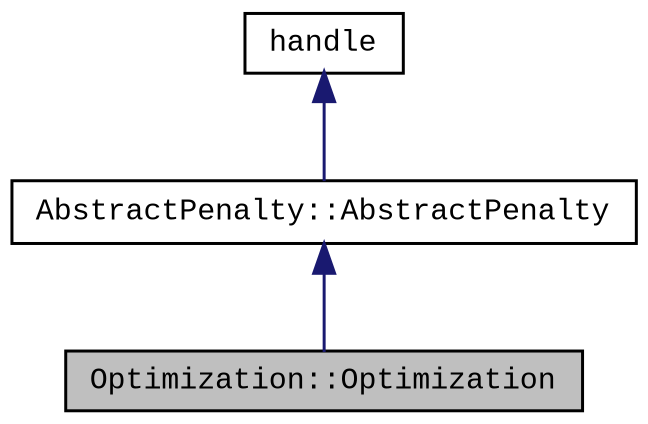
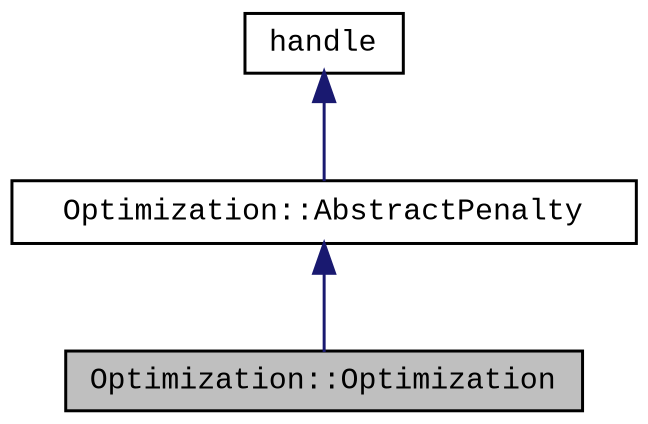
  digraph {
    fontname="Liberation Mono"
    node [color=black fontname="Liberation Mono" fontsize=10 shape=record]
    edge [color=midnightblue dir=back fontname="Liberation Mono" fontsize=10 labelfontname=FreeSans labelfontsize=10 style=solid]
    n1 [fillcolor=grey75 fontcolor=black height=0.2 label="Optimization::Optimization" style=filled width=0.4]
-   n2 [height=0.2 label="AbstractPenalty::AbstractPenalty" width=0.4]
+   n2 [height=0.2 label="Optimization::AbstractPenalty" width=0.4]
    n3 [height=0.2 label=handle width=0.4]
    n2 -> n1
    n3 -> n2
  }
